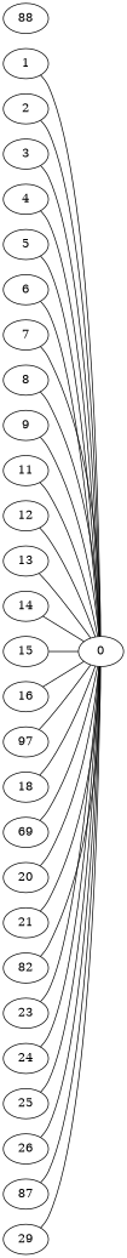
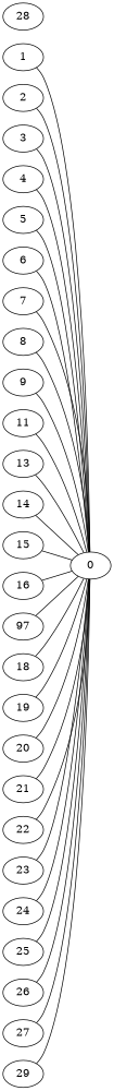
  graph {
    rankdir=LR
    1
    0
    2
    3
    4
    5
    6
    7
    8
    9
    11
-   12
    13
    14
    15
    16
    n17 [label=97]
    18
-   19 [label=69]
+   19
    20
    21
-   22 [label=82]
+   22
    23
    24
    25
    26
-   27 [label=87]
-   28 [label=88]
+   27
+   28
    29
    1 -- 0
    2 -- 0
    3 -- 0
    4 -- 0
    5 -- 0
    6 -- 0
    7 -- 0
    8 -- 0
    9 -- 0
    11 -- 0
-   12 -- 0
    13 -- 0
    14 -- 0
    15 -- 0
    16 -- 0
    n17 -- 0
    18 -- 0
    19 -- 0
    20 -- 0
    21 -- 0
    22 -- 0
    23 -- 0
    24 -- 0
    25 -- 0
    26 -- 0
    27 -- 0
    29 -- 0
  }
